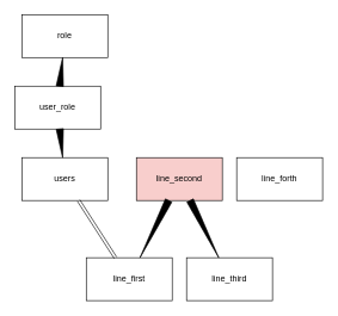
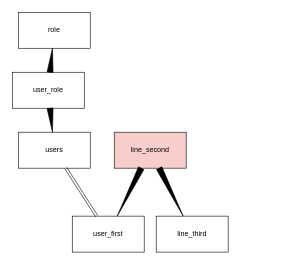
  <mxCell id="0" />
  <mxCell id="1" parent="0" />
  <mxCell id="2" value="users" style="rounded=0;whiteSpace=wrap;html=1;" parent="1" vertex="1"><mxGeometry x="30" y="220" width="120" height="60" as="geometry" /></mxCell>
- <mxCell id="3" value="line_first" style="rounded=0;whiteSpace=wrap;html=1;" parent="1" vertex="1"><mxGeometry x="120" y="360" width="120" height="60" as="geometry" /></mxCell>
+ <mxCell id="3" value="user_first" style="rounded=0;whiteSpace=wrap;html=1;" parent="1" vertex="1"><mxGeometry x="120" y="360" width="120" height="60" as="geometry" /></mxCell>
  <mxCell id="4" value="" style="endArrow=none;html=1;rounded=0;shape=link;" parent="1" source="2" target="3" edge="1"><mxGeometry width="50" height="50" relative="1" as="geometry"><mxPoint x="-70" y="240" as="sourcePoint" /><mxPoint x="-20" y="190" as="targetPoint" /></mxGeometry></mxCell>
  <mxCell id="5" value="line_second" style="rounded=0;whiteSpace=wrap;html=1;fillColor=#f8cecc;" parent="1" vertex="1"><mxGeometry x="190" y="220" width="120" height="60" as="geometry" /></mxCell>
  <mxCell id="6" value="line_third" style="rounded=0;whiteSpace=wrap;html=1;" parent="1" vertex="1"><mxGeometry x="260" y="360" width="120" height="60" as="geometry" /></mxCell>
  <mxCell id="7" value="" style="shape=mxgraph.arrows2.wedgeArrow;html=1;bendable=0;startWidth=5;fillColor=strokeColor;defaultFillColor=invert;defaultGradientColor=invert;rounded=0;" parent="1" source="5" target="3" edge="1"><mxGeometry width="100" height="100" relative="1" as="geometry"><mxPoint x="-100" y="270" as="sourcePoint" /><mxPoint x="0" y="170" as="targetPoint" /></mxGeometry></mxCell>
  <mxCell id="8" value="" style="shape=mxgraph.arrows2.wedgeArrow;html=1;bendable=0;startWidth=5;fillColor=strokeColor;defaultFillColor=invert;defaultGradientColor=invert;rounded=0;" parent="1" source="5" target="6" edge="1"><mxGeometry width="100" height="100" relative="1" as="geometry"><mxPoint x="-100" y="270" as="sourcePoint" /><mxPoint x="0" y="170" as="targetPoint" /></mxGeometry></mxCell>
- <mxCell id="9" value="line_forth" style="rounded=0;whiteSpace=wrap;html=1;" parent="1" vertex="1"><mxGeometry x="330" y="220" width="120" height="60" as="geometry" /></mxCell>
  <mxCell id="10" value="user_role" style="rounded=0;whiteSpace=wrap;html=1;" vertex="1" parent="1"><mxGeometry x="20" y="120" width="120" height="60" as="geometry" /></mxCell>
  <mxCell id="11" value="role" style="rounded=0;whiteSpace=wrap;html=1;" vertex="1" parent="1"><mxGeometry x="30" y="20" width="120" height="60" as="geometry" /></mxCell>
  <mxCell id="12" value="" style="shape=mxgraph.arrows2.wedgeArrow;html=1;bendable=0;startWidth=5;fillColor=strokeColor;defaultFillColor=invert;defaultGradientColor=invert;rounded=0;" edge="1" parent="1" source="10" target="11"><mxGeometry width="100" height="100" relative="1" as="geometry"><mxPoint x="60" y="270" as="sourcePoint" /><mxPoint x="270" y="40" as="targetPoint" /></mxGeometry></mxCell>
  <mxCell id="13" value="" style="shape=mxgraph.arrows2.wedgeArrow;html=1;bendable=0;startWidth=5;fillColor=strokeColor;defaultFillColor=invert;defaultGradientColor=invert;rounded=0;" edge="1" parent="1" source="10" target="2"><mxGeometry width="100" height="100" relative="1" as="geometry"><mxPoint x="60" y="270" as="sourcePoint" /><mxPoint x="160" y="170" as="targetPoint" /></mxGeometry></mxCell>
